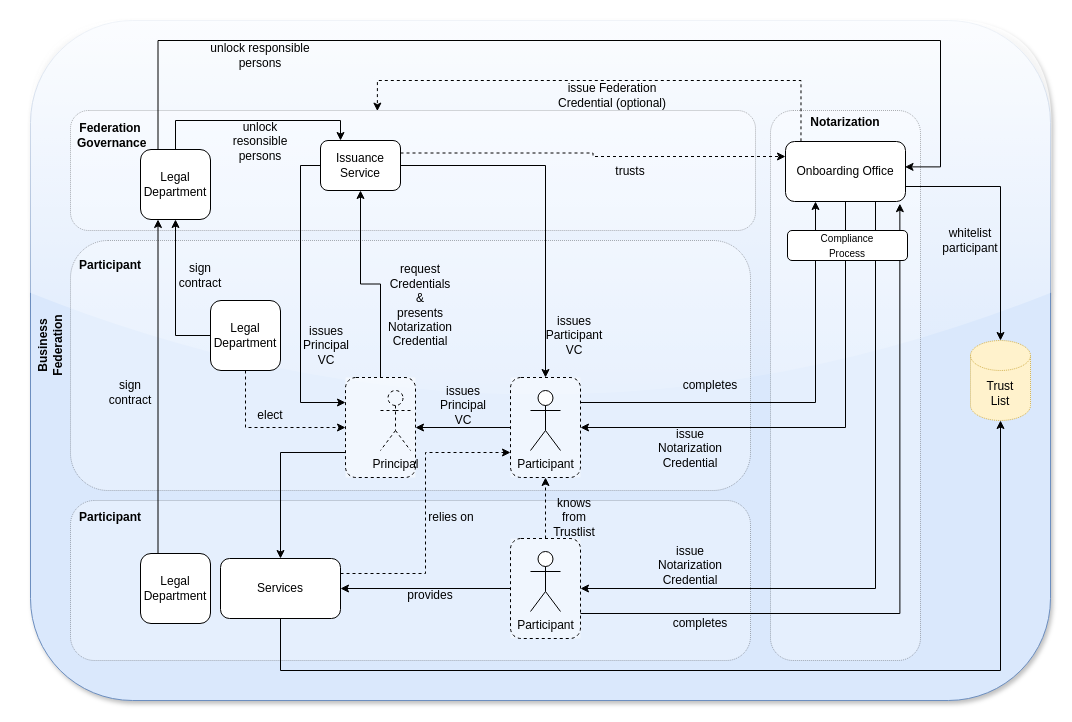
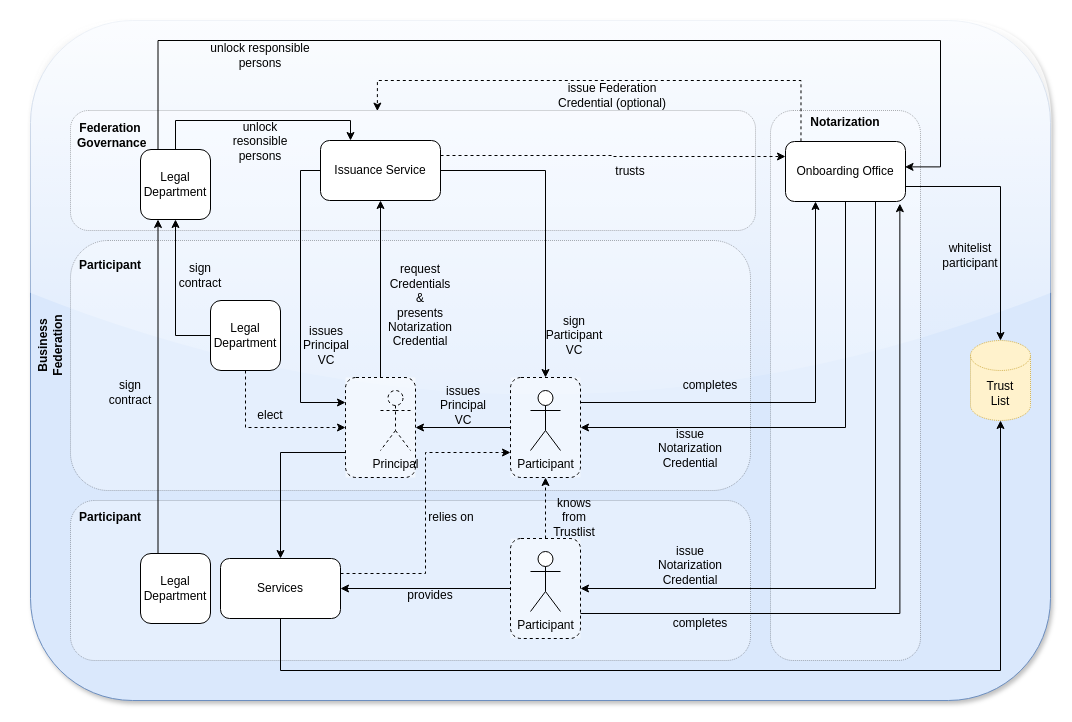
  <mxCell id="0" />
  <mxCell id="1" parent="0" />
  <mxCell id="2" value="" style="rounded=1;whiteSpace=wrap;html=1;fillColor=#dae8fc;strokeColor=#6c8ebf;glass=1;shadow=1;" parent="1" vertex="1"><mxGeometry x="30" y="20" width="1020" height="680" as="geometry" /></mxCell>
  <mxCell id="3" value="" style="rounded=1;whiteSpace=wrap;html=1;dashed=1;fillColor=default;dashPattern=1 1;opacity=30;" parent="1" vertex="1"><mxGeometry x="770" y="110" width="150" height="550" as="geometry" /></mxCell>
  <mxCell id="4" value="" style="rounded=1;whiteSpace=wrap;html=1;dashed=1;fillColor=default;dashPattern=1 1;opacity=30;" parent="1" vertex="1"><mxGeometry x="70" y="110" width="685" height="120" as="geometry" /></mxCell>
  <mxCell id="5" value="" style="rounded=1;whiteSpace=wrap;html=1;dashed=1;fillColor=default;dashPattern=1 1;opacity=30;" parent="1" vertex="1"><mxGeometry x="70" y="240" width="680" height="250" as="geometry" /></mxCell>
  <mxCell id="6" value="" style="rounded=1;whiteSpace=wrap;html=1;dashed=1;fillColor=default;dashPattern=1 1;opacity=30;" parent="1" vertex="1"><mxGeometry x="70" y="500" width="680" height="160" as="geometry" /></mxCell>
  <mxCell id="7" style="edgeStyle=orthogonalEdgeStyle;rounded=0;orthogonalLoop=1;jettySize=auto;html=1;exitX=0.5;exitY=1;exitDx=0;exitDy=0;entryX=1;entryY=0.5;entryDx=0;entryDy=0;" parent="1" source="11" target="24" edge="1"><mxGeometry relative="1" as="geometry" /></mxCell>
  <mxCell id="8" style="edgeStyle=orthogonalEdgeStyle;rounded=0;orthogonalLoop=1;jettySize=auto;html=1;exitX=0.75;exitY=1;exitDx=0;exitDy=0;entryX=1;entryY=0.5;entryDx=0;entryDy=0;" parent="1" source="11" target="30" edge="1"><mxGeometry relative="1" as="geometry" /></mxCell>
  <mxCell id="9" style="edgeStyle=orthogonalEdgeStyle;rounded=0;orthogonalLoop=1;jettySize=auto;html=1;exitX=1;exitY=0.75;exitDx=0;exitDy=0;entryX=0.5;entryY=0;entryDx=0;entryDy=0;entryPerimeter=0;" parent="1" source="11" target="35" edge="1"><mxGeometry relative="1" as="geometry" /></mxCell>
  <mxCell id="10" style="edgeStyle=orthogonalEdgeStyle;rounded=0;orthogonalLoop=1;jettySize=auto;html=1;exitX=0.129;exitY=-0.003;exitDx=0;exitDy=0;entryX=0.448;entryY=0.005;entryDx=0;entryDy=0;entryPerimeter=0;exitPerimeter=0;dashed=1;" parent="1" source="11" target="4" edge="1"><mxGeometry relative="1" as="geometry"><Array as="points"><mxPoint x="801" y="80" /><mxPoint x="377" y="80" /></Array></mxGeometry></mxCell>
  <mxCell id="11" value="Onboarding Office" style="rounded=1;whiteSpace=wrap;html=1;" parent="1" vertex="1"><mxGeometry x="785" y="141" width="120" height="60" as="geometry" /></mxCell>
  <mxCell id="12" style="edgeStyle=orthogonalEdgeStyle;rounded=0;orthogonalLoop=1;jettySize=auto;html=1;exitX=0;exitY=0.5;exitDx=0;exitDy=0;entryX=1;entryY=0.5;entryDx=0;entryDy=0;" parent="1" source="24" target="27" edge="1"><mxGeometry relative="1" as="geometry"><mxPoint x="445" y="427" as="sourcePoint" /></mxGeometry></mxCell>
  <mxCell id="13" style="edgeStyle=orthogonalEdgeStyle;rounded=0;orthogonalLoop=1;jettySize=auto;html=1;exitX=0.5;exitY=0;exitDx=0;exitDy=0;" parent="1" source="27" target="18" edge="1"><mxGeometry relative="1" as="geometry" /></mxCell>
  <mxCell id="14" value="completes" style="text;html=1;strokeColor=none;fillColor=none;align=center;verticalAlign=middle;whiteSpace=wrap;rounded=0;dashed=1;" parent="1" vertex="1"><mxGeometry x="680" y="370" width="60" height="30" as="geometry" /></mxCell>
  <mxCell id="15" style="edgeStyle=orthogonalEdgeStyle;rounded=0;orthogonalLoop=1;jettySize=auto;html=1;exitX=0;exitY=0.5;exitDx=0;exitDy=0;entryX=0;entryY=0.25;entryDx=0;entryDy=0;" parent="1" source="18" target="27" edge="1"><mxGeometry relative="1" as="geometry" /></mxCell>
  <mxCell id="16" style="edgeStyle=orthogonalEdgeStyle;rounded=0;orthogonalLoop=1;jettySize=auto;html=1;exitX=1;exitY=0.5;exitDx=0;exitDy=0;entryX=0.5;entryY=0;entryDx=0;entryDy=0;" parent="1" source="18" target="24" edge="1"><mxGeometry relative="1" as="geometry" /></mxCell>
  <mxCell id="17" style="edgeStyle=orthogonalEdgeStyle;rounded=0;orthogonalLoop=1;jettySize=auto;html=1;exitX=1;exitY=0.25;exitDx=0;exitDy=0;entryX=0;entryY=0.25;entryDx=0;entryDy=0;dashed=1;" parent="1" source="18" target="11" edge="1"><mxGeometry relative="1" as="geometry" /></mxCell>
- <mxCell id="18" value="Issuance Service" style="rounded=1;whiteSpace=wrap;html=1;" parent="1" vertex="1"><mxGeometry x="320" y="140" width="80" height="50" as="geometry" /></mxCell>
+ <mxCell id="18" value="Issuance Service" style="rounded=1;whiteSpace=wrap;html=1;" parent="1" vertex="1"><mxGeometry x="320" y="140" width="120" height="60" as="geometry" /></mxCell>
  <mxCell id="19" value="request&lt;br&gt;Credentials &amp;amp;&lt;br&gt;presents&lt;br&gt;Notarization Credential" style="text;html=1;strokeColor=none;fillColor=none;align=center;verticalAlign=middle;whiteSpace=wrap;rounded=0;dashed=1;" parent="1" vertex="1"><mxGeometry x="390" y="290" width="60" height="30" as="geometry" /></mxCell>
  <mxCell id="20" value="issues&lt;br&gt;Principal VC" style="text;html=1;strokeColor=none;fillColor=none;align=center;verticalAlign=middle;whiteSpace=wrap;rounded=0;dashed=1;" parent="1" vertex="1"><mxGeometry x="296" y="330" width="60" height="30" as="geometry" /></mxCell>
- <mxCell id="21" value="issues&lt;br&gt;Participant&lt;br&gt;VC" style="text;html=1;strokeColor=none;fillColor=none;align=center;verticalAlign=middle;whiteSpace=wrap;rounded=0;dashed=1;" parent="1" vertex="1"><mxGeometry x="544" y="320" width="60" height="30" as="geometry" /></mxCell>
+ <mxCell id="21" value="sign&lt;br&gt;Participant&lt;br&gt;VC" style="text;html=1;strokeColor=none;fillColor=none;align=center;verticalAlign=middle;whiteSpace=wrap;rounded=0;dashed=1;" parent="1" vertex="1"><mxGeometry x="544" y="320" width="60" height="30" as="geometry" /></mxCell>
  <mxCell id="22" value="" style="group;fillColor=default;opacity=40;" parent="1" connectable="0" vertex="1"><mxGeometry x="510" y="377" width="70" height="100" as="geometry" /></mxCell>
  <mxCell id="23" value="Participant" style="shape=umlActor;verticalLabelPosition=bottom;verticalAlign=top;html=1;outlineConnect=0;" parent="22" vertex="1"><mxGeometry x="20" y="13" width="30" height="60" as="geometry" /></mxCell>
  <mxCell id="24" value="" style="rounded=1;whiteSpace=wrap;html=1;dashed=1;fillColor=none;" parent="22" vertex="1"><mxGeometry width="70" height="100" as="geometry" /></mxCell>
  <mxCell id="25" value="" style="group;fillColor=default;opacity=50;" parent="1" connectable="0" vertex="1"><mxGeometry x="345" y="377" width="70" height="100" as="geometry" /></mxCell>
  <mxCell id="26" value="Principal" style="shape=umlActor;verticalLabelPosition=bottom;verticalAlign=top;html=1;outlineConnect=0;dashed=1;fillColor=none;" parent="25" vertex="1"><mxGeometry x="35" y="13" width="30" height="60" as="geometry" /></mxCell>
  <mxCell id="27" value="" style="rounded=1;whiteSpace=wrap;html=1;dashed=1;fillColor=none;" parent="25" vertex="1"><mxGeometry width="70" height="100" as="geometry" /></mxCell>
  <mxCell id="28" value="" style="group;fillColor=default;opacity=40;" parent="1" connectable="0" vertex="1"><mxGeometry x="510" y="538" width="70" height="100" as="geometry" /></mxCell>
  <mxCell id="29" value="Participant" style="shape=umlActor;verticalLabelPosition=bottom;verticalAlign=top;html=1;outlineConnect=0;" parent="28" vertex="1"><mxGeometry x="20" y="13" width="30" height="60" as="geometry" /></mxCell>
  <mxCell id="30" value="" style="rounded=1;whiteSpace=wrap;html=1;dashed=1;fillColor=none;" parent="28" vertex="1"><mxGeometry width="70" height="100" as="geometry" /></mxCell>
  <mxCell id="31" style="edgeStyle=orthogonalEdgeStyle;rounded=0;orthogonalLoop=1;jettySize=auto;html=1;exitX=0.5;exitY=1;exitDx=0;exitDy=0;entryX=0.5;entryY=1;entryDx=0;entryDy=0;entryPerimeter=0;" parent="1" source="33" target="35" edge="1"><mxGeometry relative="1" as="geometry"><Array as="points"><mxPoint x="280" y="670" /><mxPoint x="1000" y="670" /></Array></mxGeometry></mxCell>
  <mxCell id="32" style="edgeStyle=orthogonalEdgeStyle;rounded=0;orthogonalLoop=1;jettySize=auto;html=1;exitX=1;exitY=0.25;exitDx=0;exitDy=0;entryX=0;entryY=0.75;entryDx=0;entryDy=0;dashed=1;fontSize=10;" parent="1" source="33" target="24" edge="1"><mxGeometry relative="1" as="geometry" /></mxCell>
  <mxCell id="33" value="Services" style="rounded=1;whiteSpace=wrap;html=1;" parent="1" vertex="1"><mxGeometry x="220" y="558" width="120" height="60" as="geometry" /></mxCell>
  <mxCell id="34" style="edgeStyle=orthogonalEdgeStyle;rounded=0;orthogonalLoop=1;jettySize=auto;html=1;exitX=0;exitY=0.75;exitDx=0;exitDy=0;entryX=0.5;entryY=0;entryDx=0;entryDy=0;" parent="1" source="27" target="33" edge="1"><mxGeometry relative="1" as="geometry" /></mxCell>
  <mxCell id="35" value="Trust&lt;br&gt;List" style="shape=cylinder3;whiteSpace=wrap;html=1;boundedLbl=1;backgroundOutline=1;size=15;dashed=1;dashPattern=1 1;fillColor=#fff2cc;strokeColor=#d6b656;" parent="1" vertex="1"><mxGeometry x="970" y="340" width="60" height="80" as="geometry" /></mxCell>
  <mxCell id="36" style="edgeStyle=orthogonalEdgeStyle;rounded=0;orthogonalLoop=1;jettySize=auto;html=1;exitX=1;exitY=0.25;exitDx=0;exitDy=0;entryX=0.25;entryY=1;entryDx=0;entryDy=0;" parent="1" source="24" target="11" edge="1"><mxGeometry relative="1" as="geometry" /></mxCell>
- <mxCell id="37" value="whitelist participant" style="text;html=1;strokeColor=none;fillColor=none;align=center;verticalAlign=middle;whiteSpace=wrap;rounded=0;dashed=1;" parent="1" vertex="1"><mxGeometry x="930" y="225" width="80" height="30" as="geometry" /></mxCell>
+ <mxCell id="37" value="whitelist participant" style="text;html=1;strokeColor=none;fillColor=none;align=center;verticalAlign=middle;whiteSpace=wrap;rounded=0;dashed=1;" parent="1" vertex="1"><mxGeometry x="930" y="240" width="80" height="30" as="geometry" /></mxCell>
  <mxCell id="38" style="edgeStyle=orthogonalEdgeStyle;rounded=0;orthogonalLoop=1;jettySize=auto;html=1;exitX=0;exitY=0.5;exitDx=0;exitDy=0;entryX=1;entryY=0.5;entryDx=0;entryDy=0;" parent="1" source="30" target="33" edge="1"><mxGeometry relative="1" as="geometry" /></mxCell>
  <mxCell id="39" value="provides" style="text;html=1;strokeColor=none;fillColor=none;align=center;verticalAlign=middle;whiteSpace=wrap;rounded=0;dashed=1;" parent="1" vertex="1"><mxGeometry x="400" y="580" width="60" height="30" as="geometry" /></mxCell>
  <mxCell id="40" value="issues&lt;br&gt;Principal VC" style="text;html=1;strokeColor=none;fillColor=none;align=center;verticalAlign=middle;whiteSpace=wrap;rounded=0;dashed=1;" parent="1" vertex="1"><mxGeometry x="433" y="390" width="60" height="30" as="geometry" /></mxCell>
  <mxCell id="41" value="&lt;b&gt;Federation &amp;nbsp;Governance&lt;/b&gt;" style="text;html=1;strokeColor=none;fillColor=none;align=center;verticalAlign=middle;whiteSpace=wrap;rounded=0;shadow=1;glass=1;dashed=1;dashPattern=1 1;opacity=50;" parent="1" vertex="1"><mxGeometry x="80" y="120" width="60" height="30" as="geometry" /></mxCell>
  <mxCell id="42" value="&lt;b&gt;Business Federation&lt;br&gt;&lt;/b&gt;" style="text;html=1;strokeColor=none;fillColor=none;align=center;verticalAlign=middle;whiteSpace=wrap;rounded=0;shadow=1;glass=1;dashed=1;dashPattern=1 1;opacity=50;rotation=-90;" parent="1" vertex="1"><mxGeometry x="20" y="330" width="60" height="30" as="geometry" /></mxCell>
  <mxCell id="43" value="&lt;b&gt;Participant&lt;br&gt;&lt;/b&gt;" style="text;html=1;strokeColor=none;fillColor=none;align=center;verticalAlign=middle;whiteSpace=wrap;rounded=0;shadow=1;glass=1;dashed=1;dashPattern=1 1;opacity=50;rotation=0;" parent="1" vertex="1"><mxGeometry x="80" y="250" width="60" height="30" as="geometry" /></mxCell>
  <mxCell id="44" value="&lt;b&gt;Participant&lt;br&gt;&lt;/b&gt;" style="text;html=1;strokeColor=none;fillColor=none;align=center;verticalAlign=middle;whiteSpace=wrap;rounded=0;shadow=1;glass=1;dashed=1;dashPattern=1 1;opacity=50;rotation=0;" parent="1" vertex="1"><mxGeometry x="80" y="502" width="60" height="30" as="geometry" /></mxCell>
  <mxCell id="45" style="edgeStyle=orthogonalEdgeStyle;rounded=0;orthogonalLoop=1;jettySize=auto;html=1;exitX=0.5;exitY=0;exitDx=0;exitDy=0;entryX=0.5;entryY=1;entryDx=0;entryDy=0;dashed=1;" parent="1" source="30" target="24" edge="1"><mxGeometry relative="1" as="geometry" /></mxCell>
  <mxCell id="46" value="knows from Trustlist" style="text;html=1;strokeColor=none;fillColor=none;align=center;verticalAlign=middle;whiteSpace=wrap;rounded=0;shadow=1;glass=1;dashed=1;dashPattern=1 1;opacity=50;" parent="1" vertex="1"><mxGeometry x="544" y="502" width="60" height="30" as="geometry" /></mxCell>
  <mxCell id="47" value="&lt;b&gt;Notarization&lt;/b&gt;" style="text;html=1;strokeColor=none;fillColor=none;align=center;verticalAlign=middle;whiteSpace=wrap;rounded=0;shadow=1;glass=1;dashed=1;dashPattern=1 1;opacity=50;" parent="1" vertex="1"><mxGeometry x="815" y="107" width="60" height="30" as="geometry" /></mxCell>
  <mxCell id="48" value="issue Notarization Credential" style="text;html=1;strokeColor=none;fillColor=none;align=center;verticalAlign=middle;whiteSpace=wrap;rounded=0;dashed=1;" parent="1" vertex="1"><mxGeometry x="660" y="433" width="60" height="30" as="geometry" /></mxCell>
  <mxCell id="49" value="issue Notarization Credential" style="text;html=1;strokeColor=none;fillColor=none;align=center;verticalAlign=middle;whiteSpace=wrap;rounded=0;dashed=1;" parent="1" vertex="1"><mxGeometry x="660" y="550" width="60" height="30" as="geometry" /></mxCell>
  <mxCell id="50" value="trusts" style="text;html=1;strokeColor=none;fillColor=none;align=center;verticalAlign=middle;whiteSpace=wrap;rounded=0;dashed=1;" parent="1" vertex="1"><mxGeometry x="590" y="156" width="80" height="30" as="geometry" /></mxCell>
  <mxCell id="51" value="unlock responsible persons" style="text;html=1;strokeColor=none;fillColor=none;align=center;verticalAlign=middle;whiteSpace=wrap;rounded=0;dashed=1;" parent="1" vertex="1"><mxGeometry x="190" y="40" width="140" height="30" as="geometry" /></mxCell>
  <mxCell id="52" style="edgeStyle=orthogonalEdgeStyle;rounded=0;orthogonalLoop=1;jettySize=auto;html=1;exitX=1;exitY=0.75;exitDx=0;exitDy=0;entryX=0.953;entryY=1.036;entryDx=0;entryDy=0;entryPerimeter=0;fontSize=10;" parent="1" source="30" target="11" edge="1"><mxGeometry relative="1" as="geometry" /></mxCell>
  <mxCell id="53" value="completes" style="text;html=1;strokeColor=none;fillColor=none;align=center;verticalAlign=middle;whiteSpace=wrap;rounded=0;dashed=1;" parent="1" vertex="1"><mxGeometry x="670" y="608" width="60" height="30" as="geometry" /></mxCell>
- <mxCell id="54" value="&lt;font style=&quot;font-size: 10px;&quot;&gt;Compliance &lt;br&gt;Process&lt;/font&gt;" style="rounded=1;whiteSpace=wrap;html=1;" parent="1" vertex="1"><mxGeometry x="787" y="230" width="120" height="30" as="geometry" /></mxCell>
  <mxCell id="55" style="edgeStyle=orthogonalEdgeStyle;rounded=0;orthogonalLoop=1;jettySize=auto;html=1;exitX=0;exitY=0.5;exitDx=0;exitDy=0;fontSize=10;" parent="1" source="57" target="62" edge="1"><mxGeometry relative="1" as="geometry" /></mxCell>
  <mxCell id="56" style="edgeStyle=orthogonalEdgeStyle;rounded=0;orthogonalLoop=1;jettySize=auto;html=1;exitX=0.5;exitY=1;exitDx=0;exitDy=0;entryX=0;entryY=0.5;entryDx=0;entryDy=0;fontSize=10;dashed=1;" parent="1" source="57" target="27" edge="1"><mxGeometry relative="1" as="geometry" /></mxCell>
  <mxCell id="57" value="Legal&lt;br&gt;Department" style="rounded=1;whiteSpace=wrap;html=1;" parent="1" vertex="1"><mxGeometry x="210" y="300" width="70" height="70" as="geometry" /></mxCell>
  <mxCell id="58" style="edgeStyle=orthogonalEdgeStyle;rounded=0;orthogonalLoop=1;jettySize=auto;html=1;exitX=0.25;exitY=0;exitDx=0;exitDy=0;entryX=0.25;entryY=1;entryDx=0;entryDy=0;fontSize=10;" parent="1" source="59" target="62" edge="1"><mxGeometry relative="1" as="geometry" /></mxCell>
  <mxCell id="59" value="Legal&lt;br&gt;Department" style="rounded=1;whiteSpace=wrap;html=1;" parent="1" vertex="1"><mxGeometry y="553" width="70" height="70" as="geometry" x="140" /></mxCell>
  <mxCell id="60" style="edgeStyle=orthogonalEdgeStyle;rounded=0;orthogonalLoop=1;jettySize=auto;html=1;exitX=0.5;exitY=0;exitDx=0;exitDy=0;entryX=0.25;entryY=0;entryDx=0;entryDy=0;fontSize=10;" parent="1" source="62" target="18" edge="1"><mxGeometry relative="1" as="geometry" /></mxCell>
  <mxCell id="61" style="edgeStyle=orthogonalEdgeStyle;rounded=0;orthogonalLoop=1;jettySize=auto;html=1;exitX=0.25;exitY=0;exitDx=0;exitDy=0;entryX=0.996;entryY=0.423;entryDx=0;entryDy=0;entryPerimeter=0;" parent="1" source="62" target="11" edge="1"><mxGeometry relative="1" as="geometry"><Array as="points"><mxPoint x="157" y="40" /><mxPoint x="940" y="40" /><mxPoint x="940" y="166" /></Array></mxGeometry></mxCell>
  <mxCell id="62" value="Legal&lt;br&gt;Department" style="rounded=1;whiteSpace=wrap;html=1;" parent="1" vertex="1"><mxGeometry y="149" width="70" height="70" as="geometry" x="140" /></mxCell>
  <mxCell id="63" value="unlock resonsible persons" style="text;html=1;strokeColor=none;fillColor=none;align=center;verticalAlign=middle;whiteSpace=wrap;rounded=0;dashed=1;" parent="1" vertex="1"><mxGeometry x="220" y="126" width="80" height="30" as="geometry" /></mxCell>
  <mxCell id="64" value="sign&lt;br&gt;contract" style="text;html=1;strokeColor=none;fillColor=none;align=center;verticalAlign=middle;whiteSpace=wrap;rounded=0;dashed=1;" parent="1" vertex="1"><mxGeometry x="90" y="377" width="80" height="30" as="geometry" /></mxCell>
  <mxCell id="65" value="sign&lt;br&gt;contract" style="text;html=1;strokeColor=none;fillColor=none;align=center;verticalAlign=middle;whiteSpace=wrap;rounded=0;dashed=1;" parent="1" vertex="1"><mxGeometry x="160" y="260" width="80" height="30" as="geometry" /></mxCell>
  <mxCell id="66" value="elect" style="text;html=1;strokeColor=none;fillColor=none;align=center;verticalAlign=middle;whiteSpace=wrap;rounded=0;dashed=1;" parent="1" vertex="1"><mxGeometry x="230" y="400" width="80" height="30" as="geometry" /></mxCell>
  <mxCell id="67" value="relies on" style="text;html=1;strokeColor=none;fillColor=none;align=center;verticalAlign=middle;whiteSpace=wrap;rounded=0;dashed=1;" parent="1" vertex="1"><mxGeometry x="421" y="502" width="60" height="30" as="geometry" /></mxCell>
  <mxCell id="68" value="issue Federation Credential (optional)" style="text;html=1;strokeColor=none;fillColor=none;align=center;verticalAlign=middle;whiteSpace=wrap;rounded=0;dashed=1;" parent="1" vertex="1"><mxGeometry x="544" y="80" width="136" height="30" as="geometry" /></mxCell>
